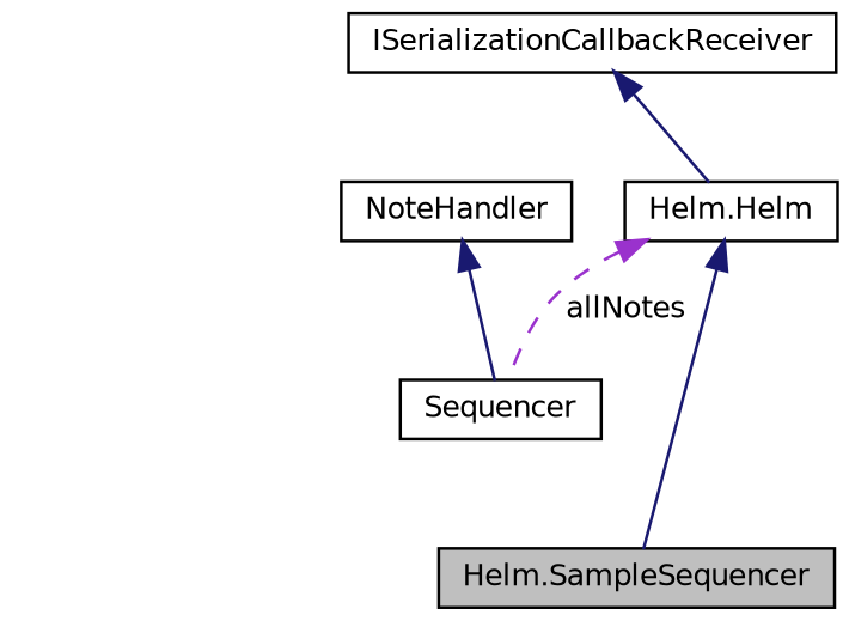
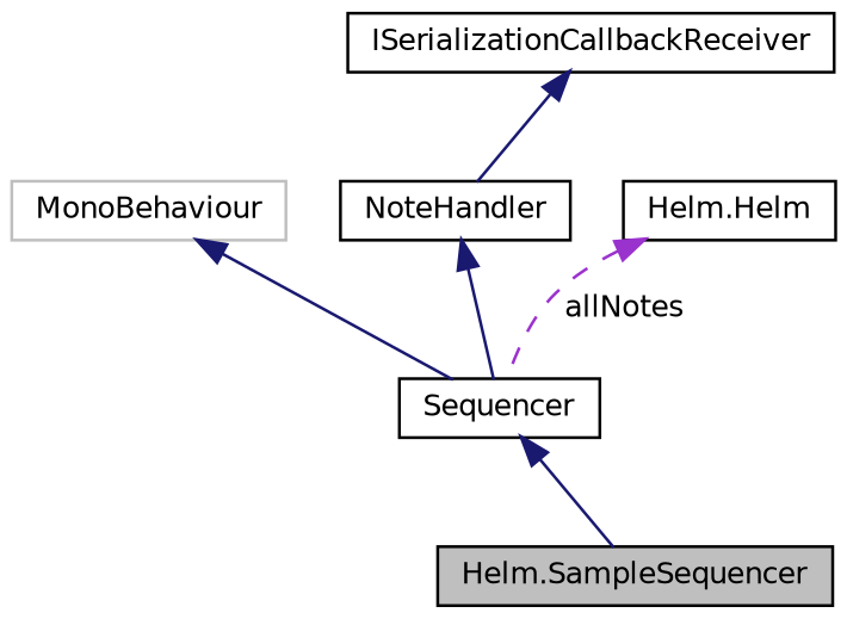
  digraph {
    node [color=black fillcolor=white fontname=Helvetica fontsize=10 shape=record style=filled]
    edge [color=midnightblue dir=back fontname=Helvetica fontsize=10 labelfontname=Helvetica labelfontsize=10 style=solid]
    n1 [fillcolor=grey75 fontcolor=black height=0.2 label="Helm.SampleSequencer" width=0.4]
    n2 [height=0.2 label=Sequencer width=0.4]
+   n3 [color=grey75 height=0.2 label=MonoBehaviour width=0.4]
    n4 [height=0.2 label=NoteHandler width=0.4]
    n5 [height=0.2 label="Helm.Helm" width=0.4]
    n6 [height=0.2 label=ISerializationCallbackReceiver width=0.4]
-   n5 -> n1
+   n2 -> n1
+   n3 -> n2
    n4 -> n2
    n5 -> n2 [color=darkorchid3 label=" allNotes" style=dashed]
-   n6 -> n5
+   n6 -> n4
  }
